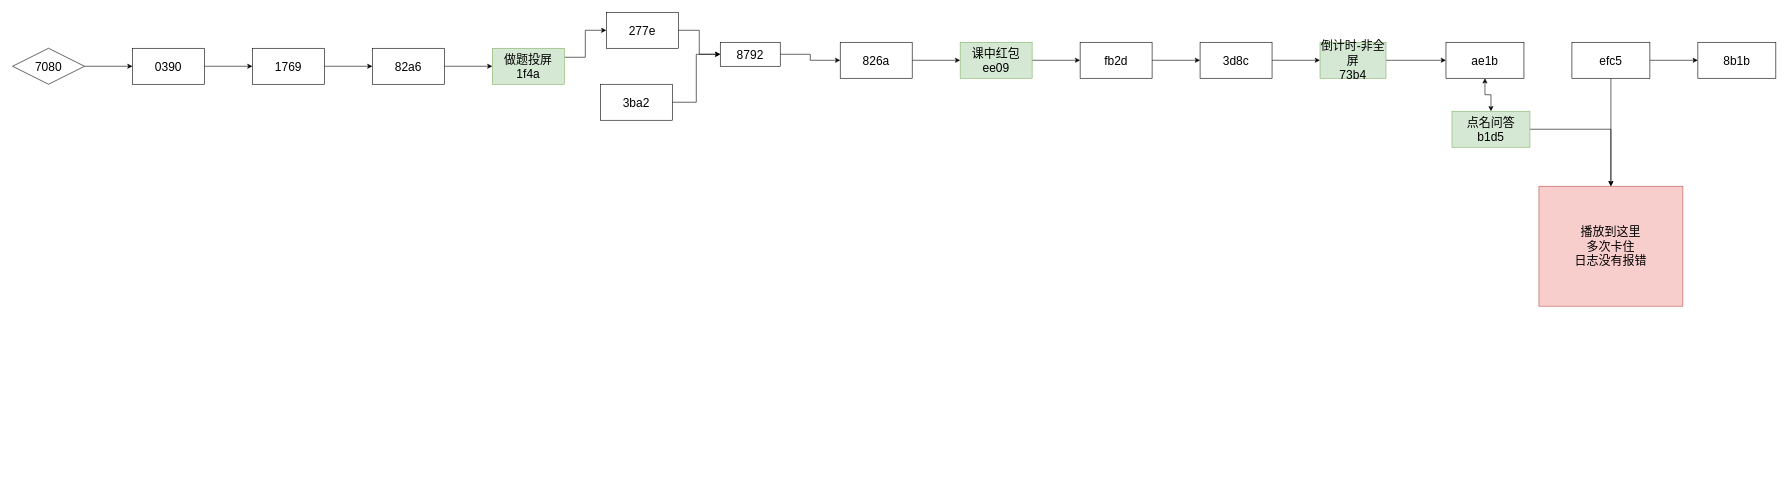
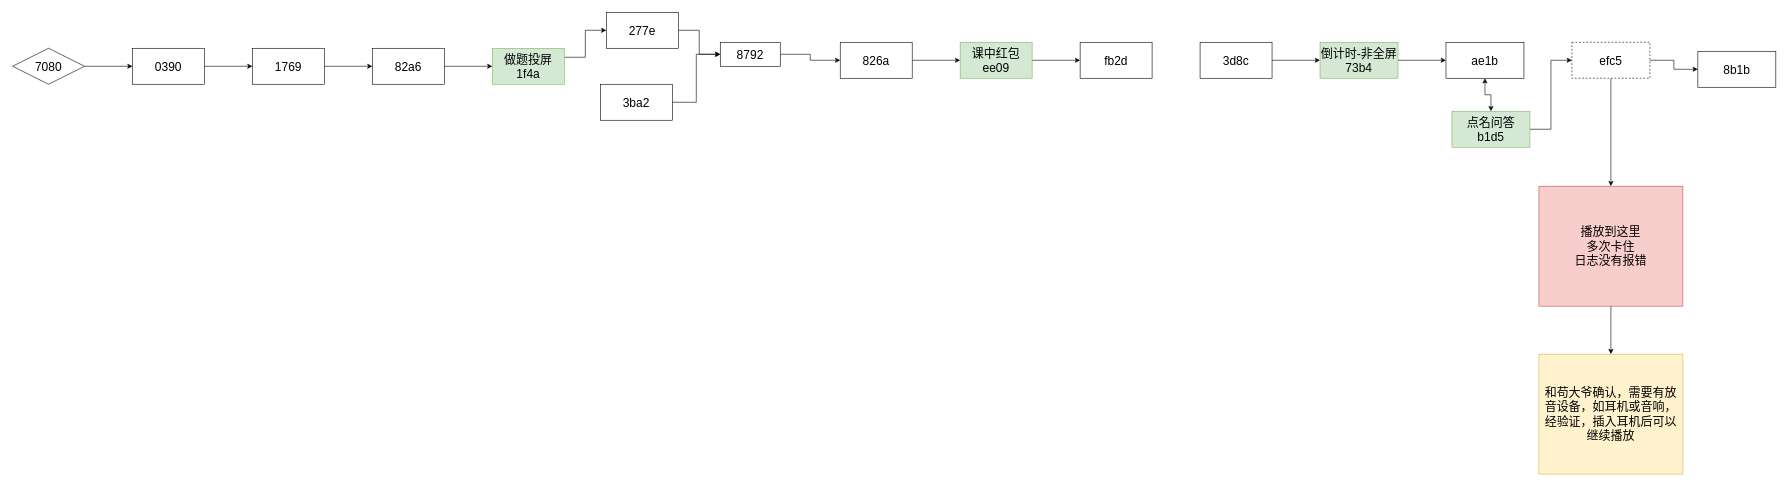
  <mxCell id="0" />
  <mxCell id="1" parent="0" />
  <mxCell id="2" value="" style="edgeStyle=orthogonalEdgeStyle;rounded=0;orthogonalLoop=1;jettySize=auto;html=1;fontSize=20;" edge="1" parent="1" source="3" target="5"><mxGeometry relative="1" as="geometry" /></mxCell>
  <mxCell id="3" value="7080" style="rhombus;whiteSpace=wrap;html=1;fontSize=20;" vertex="1" parent="1"><mxGeometry x="20" y="80" width="120" height="60" as="geometry" /></mxCell>
  <mxCell id="4" value="" style="edgeStyle=orthogonalEdgeStyle;rounded=0;orthogonalLoop=1;jettySize=auto;html=1;fontSize=20;" edge="1" parent="1" source="5" target="7"><mxGeometry relative="1" as="geometry" /></mxCell>
  <mxCell id="5" value="0390" style="rounded=0;whiteSpace=wrap;html=1;fontSize=20;" vertex="1" parent="1"><mxGeometry x="220" y="80" width="120" height="60" as="geometry" /></mxCell>
  <mxCell id="6" value="" style="edgeStyle=orthogonalEdgeStyle;rounded=0;orthogonalLoop=1;jettySize=auto;html=1;fontSize=20;" edge="1" parent="1" source="7" target="9"><mxGeometry relative="1" as="geometry" /></mxCell>
  <mxCell id="7" value="1769" style="rounded=0;whiteSpace=wrap;html=1;fontSize=20;" vertex="1" parent="1"><mxGeometry x="420" y="80" width="120" height="60" as="geometry" /></mxCell>
  <mxCell id="8" value="" style="edgeStyle=orthogonalEdgeStyle;rounded=0;orthogonalLoop=1;jettySize=auto;html=1;fontSize=20;" edge="1" parent="1" source="9" target="11"><mxGeometry relative="1" as="geometry" /></mxCell>
  <mxCell id="9" value="82a6" style="rounded=0;whiteSpace=wrap;html=1;fontSize=20;" vertex="1" parent="1"><mxGeometry x="620" y="80" width="120" height="60" as="geometry" /></mxCell>
  <mxCell id="10" style="edgeStyle=orthogonalEdgeStyle;rounded=0;orthogonalLoop=1;jettySize=auto;html=1;exitX=1;exitY=0.25;exitDx=0;exitDy=0;entryX=0;entryY=0.5;entryDx=0;entryDy=0;fontSize=20;" edge="1" parent="1" source="11" target="13"><mxGeometry relative="1" as="geometry" /></mxCell>
  <mxCell id="11" value="做题投屏&lt;br style=&quot;font-size: 20px;&quot;&gt;1f4a" style="rounded=0;whiteSpace=wrap;html=1;fillColor=#d5e8d4;strokeColor=#82b366;fontSize=20;" vertex="1" parent="1"><mxGeometry x="820" y="80" width="120" height="60" as="geometry" /></mxCell>
  <mxCell id="12" value="" style="edgeStyle=orthogonalEdgeStyle;rounded=0;orthogonalLoop=1;jettySize=auto;html=1;fontSize=20;" edge="1" parent="1" source="13" target="15"><mxGeometry relative="1" as="geometry" /></mxCell>
  <mxCell id="13" value="277e" style="rounded=0;whiteSpace=wrap;html=1;fontSize=20;" vertex="1" parent="1"><mxGeometry x="1010" y="20" width="120" height="60" as="geometry" /></mxCell>
  <mxCell id="14" value="" style="edgeStyle=orthogonalEdgeStyle;rounded=0;orthogonalLoop=1;jettySize=auto;html=1;fontSize=20;" edge="1" parent="1" source="15" target="17"><mxGeometry relative="1" as="geometry" /></mxCell>
  <mxCell id="15" value="8792" style="rounded=0;whiteSpace=wrap;html=1;fontSize=20;" vertex="1" parent="1"><mxGeometry x="1200" y="70" width="100" height="40" as="geometry" /></mxCell>
  <mxCell id="16" value="" style="edgeStyle=orthogonalEdgeStyle;rounded=0;orthogonalLoop=1;jettySize=auto;html=1;fontSize=20;" edge="1" parent="1" source="17" target="19"><mxGeometry relative="1" as="geometry" /></mxCell>
  <mxCell id="17" value="826a" style="rounded=0;whiteSpace=wrap;html=1;fontSize=20;" vertex="1" parent="1"><mxGeometry x="1400" y="70" width="120" height="60" as="geometry" /></mxCell>
  <mxCell id="18" value="" style="edgeStyle=orthogonalEdgeStyle;rounded=0;orthogonalLoop=1;jettySize=auto;html=1;fontSize=20;" edge="1" parent="1" source="19" target="21"><mxGeometry relative="1" as="geometry" /></mxCell>
  <mxCell id="19" value="课中红包&lt;br&gt;ee09" style="rounded=0;whiteSpace=wrap;html=1;fontSize=20;fillColor=#d5e8d4;strokeColor=#82b366;" vertex="1" parent="1"><mxGeometry x="1600" y="70" width="120" height="60" as="geometry" /></mxCell>
- <mxCell id="20" value="" style="edgeStyle=orthogonalEdgeStyle;rounded=0;orthogonalLoop=1;jettySize=auto;html=1;fontSize=20;" edge="1" parent="1" source="21" target="23"><mxGeometry relative="1" as="geometry" /></mxCell>
  <mxCell id="21" value="fb2d" style="rounded=0;whiteSpace=wrap;html=1;fontSize=20;" vertex="1" parent="1"><mxGeometry x="1800" y="70" width="120" height="60" as="geometry" /></mxCell>
  <mxCell id="22" value="" style="edgeStyle=orthogonalEdgeStyle;rounded=0;orthogonalLoop=1;jettySize=auto;html=1;fontSize=20;" edge="1" parent="1" source="23" target="25"><mxGeometry relative="1" as="geometry" /></mxCell>
  <mxCell id="23" value="3d8c" style="rounded=0;whiteSpace=wrap;html=1;fontSize=20;" vertex="1" parent="1"><mxGeometry x="2000" y="70" width="120" height="60" as="geometry" /></mxCell>
  <mxCell id="24" value="" style="edgeStyle=orthogonalEdgeStyle;rounded=0;orthogonalLoop=1;jettySize=auto;html=1;fontSize=20;" edge="1" parent="1" source="25" target="27"><mxGeometry relative="1" as="geometry" /></mxCell>
- <mxCell id="25" value="倒计时-非全屏&lt;br&gt;73b4" style="rounded=0;whiteSpace=wrap;html=1;fontSize=20;fillColor=#d5e8d4;strokeColor=#82b366;" vertex="1" parent="1"><mxGeometry x="2200" y="70" width="110" height="60" as="geometry" /></mxCell>
+ <mxCell id="25" value="倒计时-非全屏&lt;br&gt;73b4" style="rounded=0;whiteSpace=wrap;html=1;fontSize=20;fillColor=#d5e8d4;strokeColor=#82b366;" vertex="1" parent="1"><mxGeometry x="2200" y="70" width="130" height="60" as="geometry" /></mxCell>
  <mxCell id="26" value="" style="edgeStyle=orthogonalEdgeStyle;rounded=0;orthogonalLoop=1;jettySize=auto;html=1;fontSize=20;startArrow=classic;startFill=1;" edge="1" parent="1" source="27" target="36"><mxGeometry relative="1" as="geometry" /></mxCell>
  <mxCell id="27" value="ae1b" style="rounded=0;whiteSpace=wrap;html=1;fontSize=20;" vertex="1" parent="1"><mxGeometry x="2410" y="70" width="130" height="60" as="geometry" /></mxCell>
  <mxCell id="28" value="" style="edgeStyle=orthogonalEdgeStyle;rounded=0;orthogonalLoop=1;jettySize=auto;html=1;startArrow=none;startFill=0;fontSize=20;" edge="1" parent="1" source="30" target="34"><mxGeometry relative="1" as="geometry" /></mxCell>
  <mxCell id="29" value="" style="edgeStyle=orthogonalEdgeStyle;rounded=0;orthogonalLoop=1;jettySize=auto;html=1;startArrow=none;startFill=0;fontSize=20;" edge="1" parent="1" source="30" target="32"><mxGeometry relative="1" as="geometry" /></mxCell>
- <mxCell id="30" value="efc5" style="rounded=0;whiteSpace=wrap;html=1;fontSize=20;" vertex="1" parent="1"><mxGeometry x="2620" y="70" width="130" height="60" as="geometry" /></mxCell>
+ <mxCell id="30" value="efc5" style="rounded=0;whiteSpace=wrap;html=1;fontSize=20;dashed=1;" vertex="1" parent="1"><mxGeometry x="2620" y="70" width="130" height="60" as="geometry" /></mxCell>
+ <mxCell id="31" value="" style="edgeStyle=orthogonalEdgeStyle;rounded=0;orthogonalLoop=1;jettySize=auto;html=1;startArrow=none;startFill=0;fontSize=20;" edge="1" parent="1" source="32" target="33"><mxGeometry relative="1" as="geometry" /></mxCell>
  <mxCell id="32" value="播放到这里&lt;br&gt;多次卡住&lt;br&gt;日志没有报错" style="rounded=0;whiteSpace=wrap;html=1;fontSize=20;fillColor=#f8cecc;strokeColor=#b85450;" vertex="1" parent="1"><mxGeometry x="2565" y="310" width="240" height="200" as="geometry" /></mxCell>
- <mxCell id="34" value="8b1b" style="rounded=0;whiteSpace=wrap;html=1;fontSize=20;" vertex="1" parent="1"><mxGeometry x="2830" y="70" width="130" height="60" as="geometry" /></mxCell>
- <mxCell id="35" style="edgeStyle=orthogonalEdgeStyle;rounded=0;orthogonalLoop=1;jettySize=auto;html=1;exitX=1;exitY=0.5;exitDx=0;exitDy=0;startArrow=none;startFill=0;fontSize=20;" edge="1" parent="1" source="36" target="32"><mxGeometry relative="1" as="geometry" /></mxCell>
+ <mxCell id="33" value="和苟大爷确认，需要有放音设备，如耳机或音响，经验证，插入耳机后可以继续播放" style="rounded=0;whiteSpace=wrap;html=1;fontSize=20;fillColor=#fff2cc;strokeColor=#d6b656;" vertex="1" parent="1"><mxGeometry x="2565" y="590" width="240" height="200" as="geometry" /></mxCell>
+ <mxCell id="34" value="8b1b" style="rounded=0;whiteSpace=wrap;html=1;fontSize=20;" vertex="1" parent="1"><mxGeometry x="2830" y="85" width="130" height="60" as="geometry" /></mxCell>
+ <mxCell id="35" style="edgeStyle=orthogonalEdgeStyle;rounded=0;orthogonalLoop=1;jettySize=auto;html=1;exitX=1;exitY=0.5;exitDx=0;exitDy=0;entryX=0;entryY=0.5;entryDx=0;entryDy=0;startArrow=none;startFill=0;fontSize=20;" edge="1" parent="1" source="36" target="30"><mxGeometry relative="1" as="geometry" /></mxCell>
  <mxCell id="36" value="点名问答&lt;br&gt;b1d5" style="rounded=0;whiteSpace=wrap;html=1;fontSize=20;fillColor=#d5e8d4;strokeColor=#82b366;" vertex="1" parent="1"><mxGeometry x="2420" y="185" width="130" height="60" as="geometry" /></mxCell>
  <mxCell id="37" value="" style="edgeStyle=orthogonalEdgeStyle;rounded=0;orthogonalLoop=1;jettySize=auto;html=1;entryX=0;entryY=0.5;entryDx=0;entryDy=0;fontSize=20;" edge="1" parent="1" source="38" target="15"><mxGeometry relative="1" as="geometry"><mxPoint x="1200" y="170" as="targetPoint" /></mxGeometry></mxCell>
  <mxCell id="38" value="3ba2" style="rounded=0;whiteSpace=wrap;html=1;fontSize=20;" vertex="1" parent="1"><mxGeometry x="1000" y="140" width="120" height="60" as="geometry" /></mxCell>
